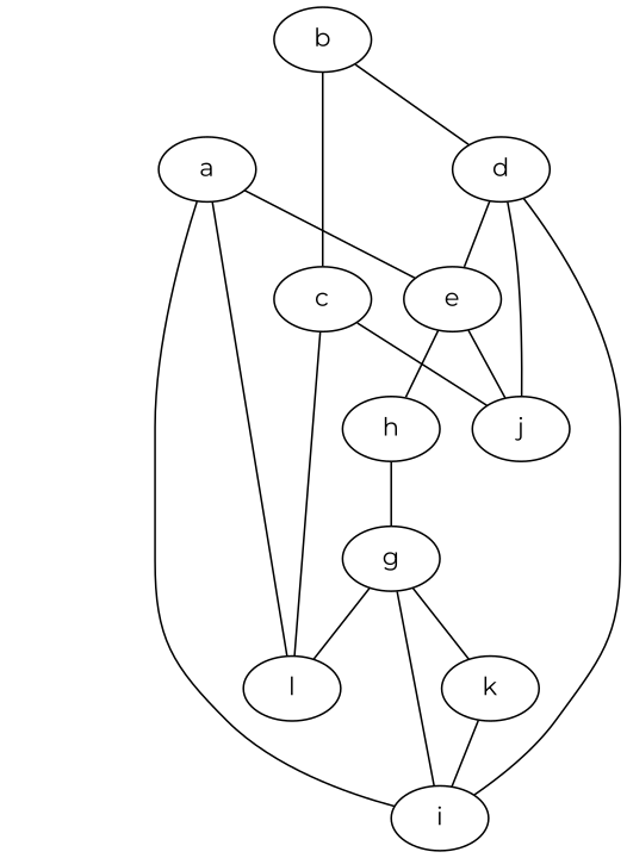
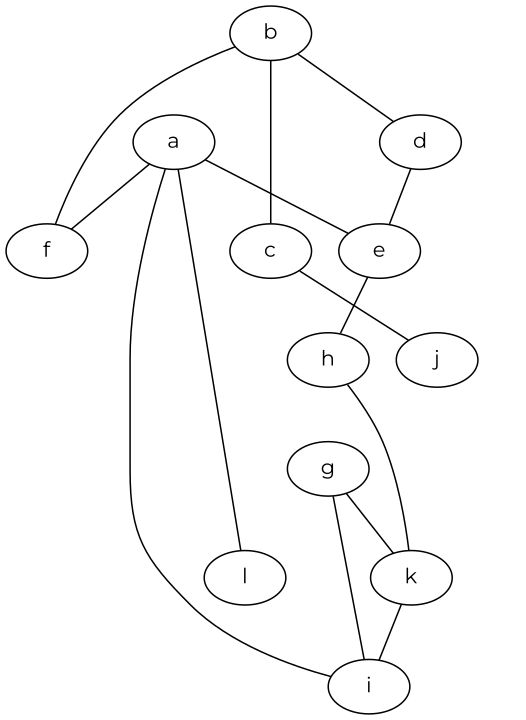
  graph {
    fontname=Montserrat
    node [fontname=Montserrat]
    edge [fontname=Montserrat]
    a
    e
+   f
    l
    i
    j
    h
    k
    b
    d
    c
    g
    a -- e
+   a -- f
    a -- l
    a -- i
-   e -- j
    e -- h
-   h -- g
+   h -- k
    k -- i
+   b -- f
    b -- d
    b -- c
    d -- e
-   d -- i
-   d -- j
-   c -- l
    c -- j
-   g -- l
    g -- i
    g -- k
  }
